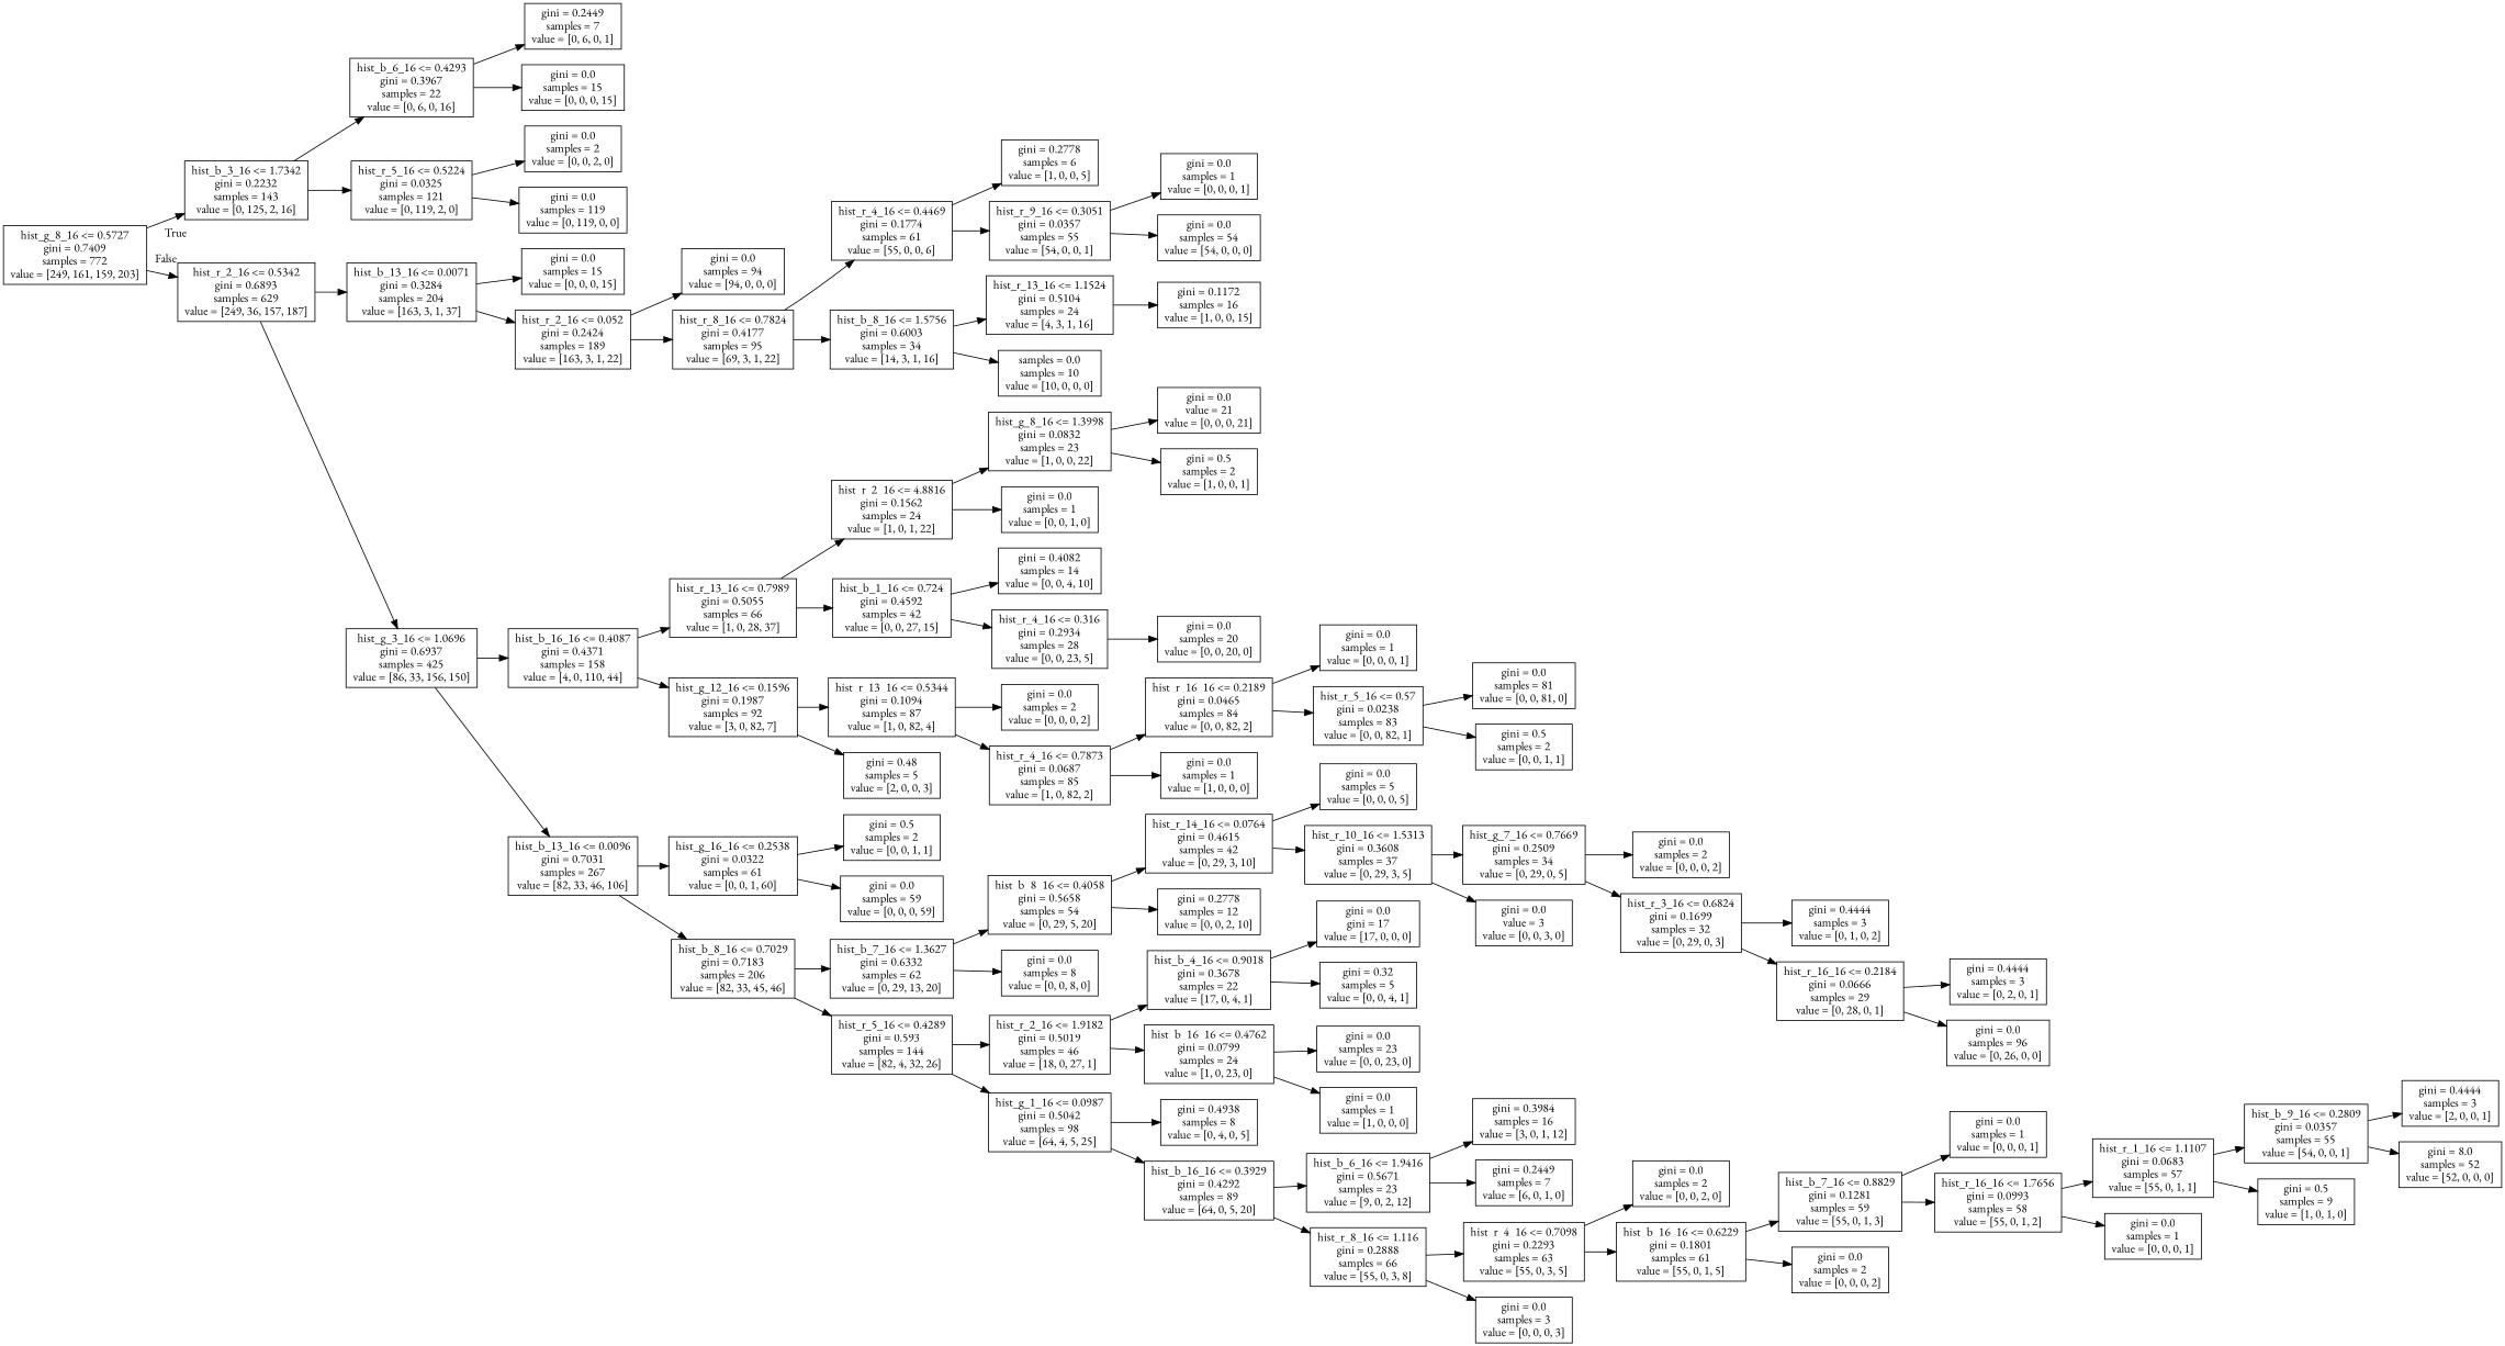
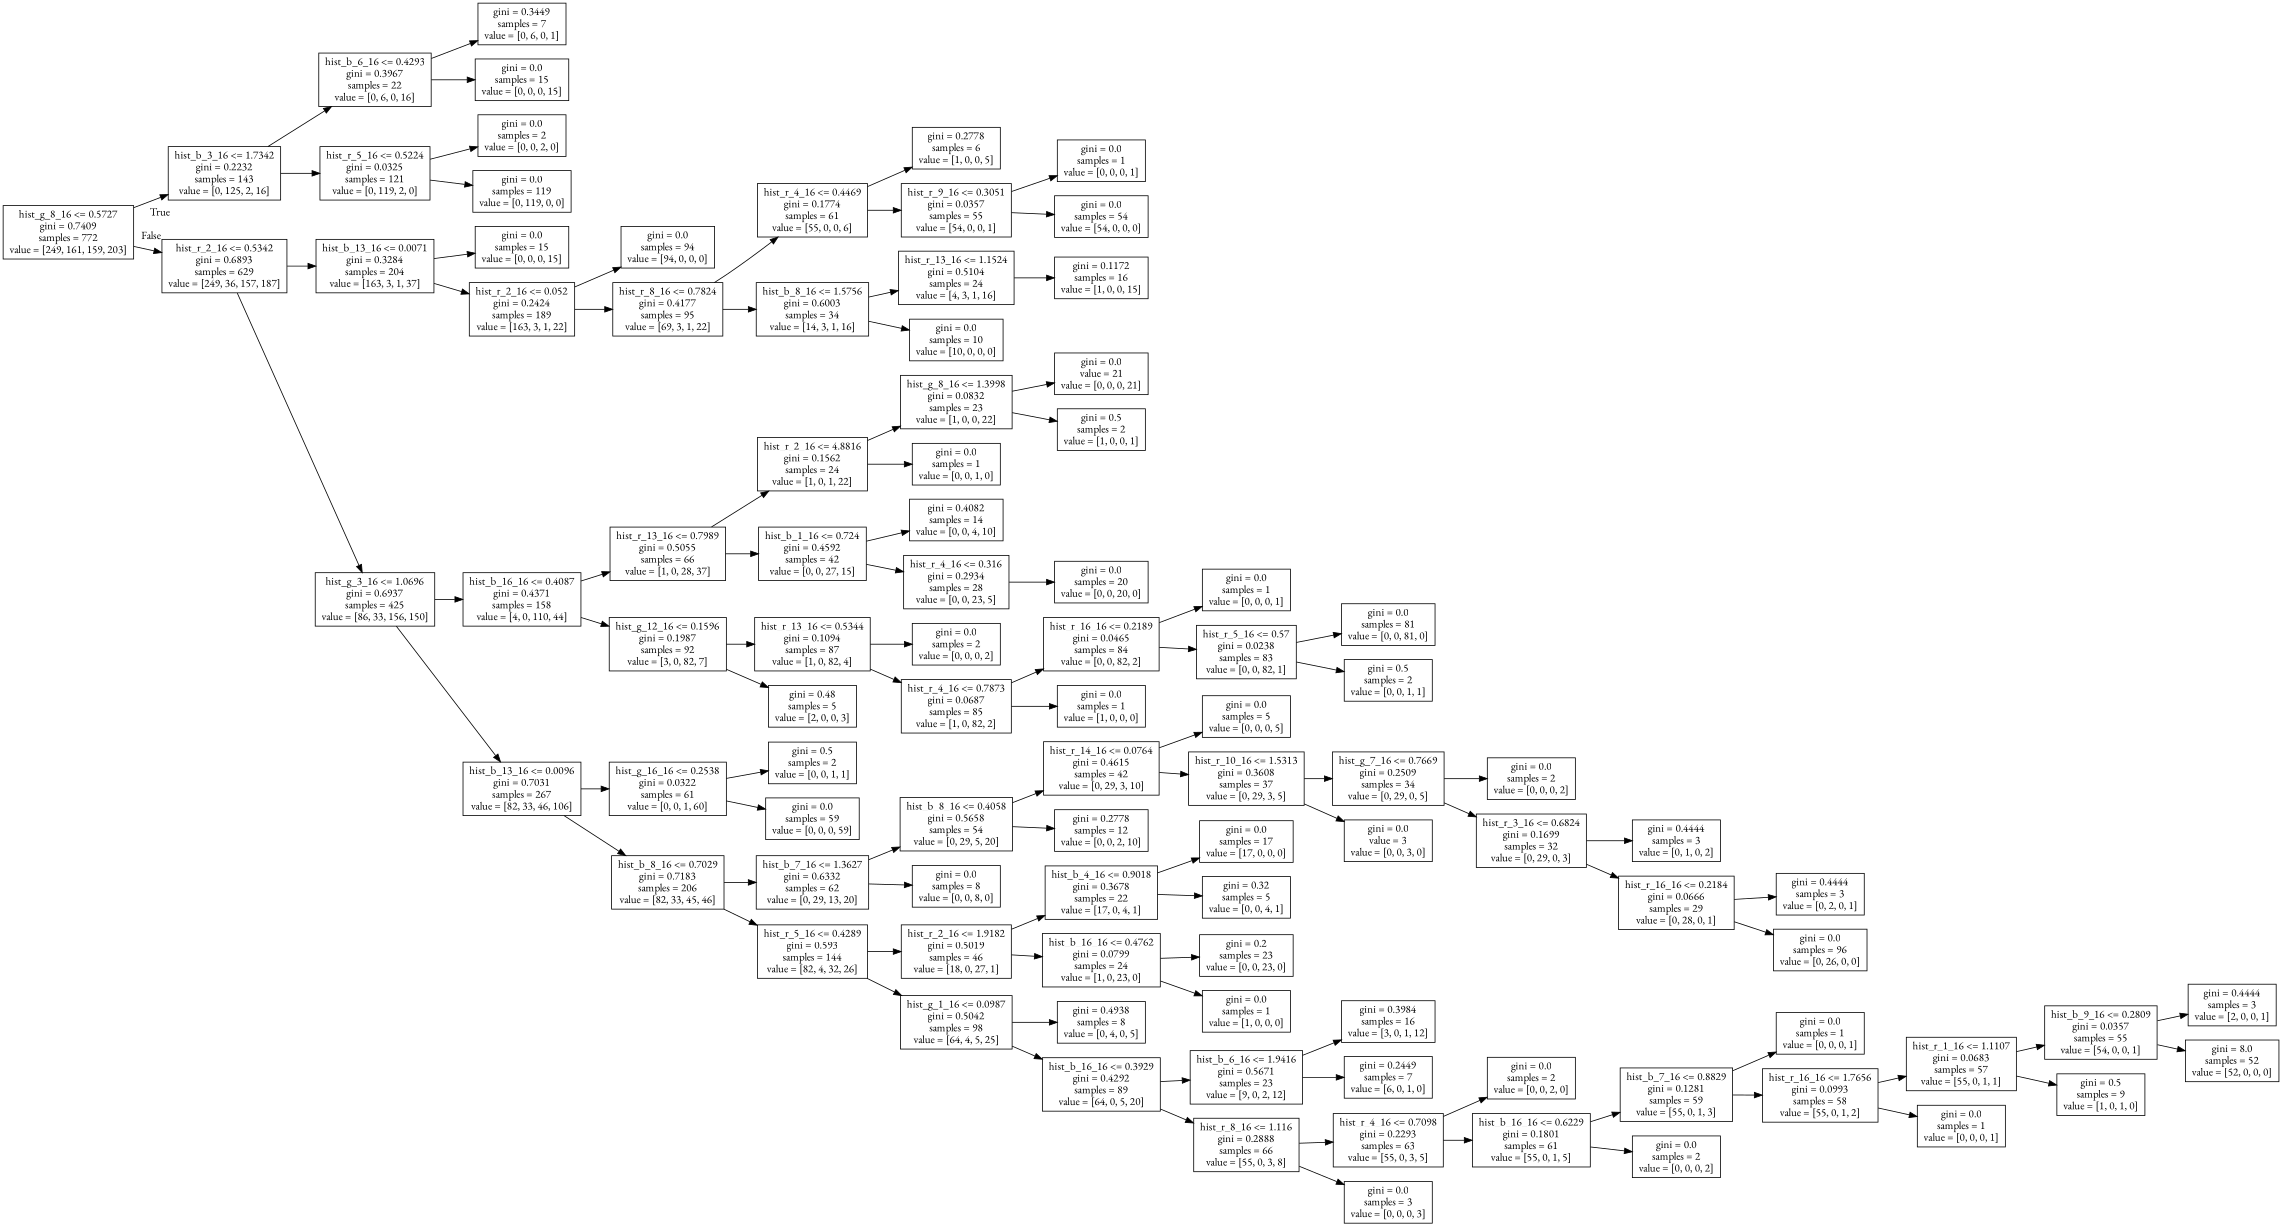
  digraph {
    fontname="EB Garamond"
    rankdir=LR
    node [fontname="EB Garamond" shape=box]
    edge [fontname="EB Garamond"]
    n1 [label="hist_g_8_16 <= 0.5727\ngini = 0.7409\nsamples = 772\nvalue = [249, 161, 159, 203]"]
    n2 [label="hist_b_3_16 <= 1.7342\ngini = 0.2232\nsamples = 143\nvalue = [0, 125, 2, 16]"]
    n3 [label="hist_r_2_16 <= 0.5342\ngini = 0.6893\nsamples = 629\nvalue = [249, 36, 157, 187]"]
    n4 [label="hist_b_6_16 <= 0.4293\ngini = 0.3967\nsamples = 22\nvalue = [0, 6, 0, 16]"]
    n5 [label="hist_r_5_16 <= 0.5224\ngini = 0.0325\nsamples = 121\nvalue = [0, 119, 2, 0]"]
    n6 [label="hist_b_13_16 <= 0.0071\ngini = 0.3284\nsamples = 204\nvalue = [163, 3, 1, 37]"]
    n7 [label="hist_g_3_16 <= 1.0696\ngini = 0.6937\nsamples = 425\nvalue = [86, 33, 156, 150]"]
-   n8 [label="gini = 0.2449\nsamples = 7\nvalue = [0, 6, 0, 1]"]
+   n8 [label="gini = 0.3449\nsamples = 7\nvalue = [0, 6, 0, 1]"]
    n9 [label="gini = 0.0\nsamples = 15\nvalue = [0, 0, 0, 15]"]
    n10 [label="gini = 0.0\nsamples = 2\nvalue = [0, 0, 2, 0]"]
    n11 [label="gini = 0.0\nsamples = 119\nvalue = [0, 119, 0, 0]"]
    n12 [label="gini = 0.0\nsamples = 15\nvalue = [0, 0, 0, 15]"]
    n13 [label="hist_r_2_16 <= 0.052\ngini = 0.2424\nsamples = 189\nvalue = [163, 3, 1, 22]"]
    n14 [label="hist_b_16_16 <= 0.4087\ngini = 0.4371\nsamples = 158\nvalue = [4, 0, 110, 44]"]
    n15 [label="hist_b_13_16 <= 0.0096\ngini = 0.7031\nsamples = 267\nvalue = [82, 33, 46, 106]"]
    n16 [label="gini = 0.0\nsamples = 94\nvalue = [94, 0, 0, 0]"]
    n17 [label="hist_r_8_16 <= 0.7824\ngini = 0.4177\nsamples = 95\nvalue = [69, 3, 1, 22]"]
    n18 [label="hist_r_4_16 <= 0.4469\ngini = 0.1774\nsamples = 61\nvalue = [55, 0, 0, 6]"]
    n19 [label="hist_b_8_16 <= 1.5756\ngini = 0.6003\nsamples = 34\nvalue = [14, 3, 1, 16]"]
    n20 [label="gini = 0.2778\nsamples = 6\nvalue = [1, 0, 0, 5]"]
    n21 [label="hist_r_9_16 <= 0.3051\ngini = 0.0357\nsamples = 55\nvalue = [54, 0, 0, 1]"]
    n22 [label="hist_r_13_16 <= 1.1524\ngini = 0.5104\nsamples = 24\nvalue = [4, 3, 1, 16]"]
-   n23 [label="samples = 0.0\nsamples = 10\nvalue = [10, 0, 0, 0]"]
+   n23 [label="gini = 0.0\nsamples = 10\nvalue = [10, 0, 0, 0]"]
    n24 [label="gini = 0.0\nsamples = 1\nvalue = [0, 0, 0, 1]"]
    n25 [label="gini = 0.0\nsamples = 54\nvalue = [54, 0, 0, 0]"]
    n26 [label="gini = 0.1172\nsamples = 16\nvalue = [1, 0, 0, 15]"]
    n27 [label="hist_r_13_16 <= 0.7989\ngini = 0.5055\nsamples = 66\nvalue = [1, 0, 28, 37]"]
    n28 [label="hist_g_12_16 <= 0.1596\ngini = 0.1987\nsamples = 92\nvalue = [3, 0, 82, 7]"]
    n29 [label="hist_g_16_16 <= 0.2538\ngini = 0.0322\nsamples = 61\nvalue = [0, 0, 1, 60]"]
    n30 [label="hist_b_8_16 <= 0.7029\ngini = 0.7183\nsamples = 206\nvalue = [82, 33, 45, 46]"]
    n31 [label="hist_r_2_16 <= 4.8816\ngini = 0.1562\nsamples = 24\nvalue = [1, 0, 1, 22]"]
    n32 [label="hist_b_1_16 <= 0.724\ngini = 0.4592\nsamples = 42\nvalue = [0, 0, 27, 15]"]
    n33 [label="hist_r_13_16 <= 0.5344\ngini = 0.1094\nsamples = 87\nvalue = [1, 0, 82, 4]"]
    n34 [label="gini = 0.48\nsamples = 5\nvalue = [2, 0, 0, 3]"]
    n35 [label="hist_g_8_16 <= 1.3998\ngini = 0.0832\nsamples = 23\nvalue = [1, 0, 0, 22]"]
    n36 [label="gini = 0.0\nsamples = 1\nvalue = [0, 0, 1, 0]"]
    n37 [label="gini = 0.4082\nsamples = 14\nvalue = [0, 0, 4, 10]"]
    n38 [label="hist_r_4_16 <= 0.316\ngini = 0.2934\nsamples = 28\nvalue = [0, 0, 23, 5]"]
    n39 [label="gini = 0.0\nvalue = 21\nvalue = [0, 0, 0, 21]"]
    n40 [label="gini = 0.5\nsamples = 2\nvalue = [1, 0, 0, 1]"]
    n41 [label="gini = 0.0\nsamples = 20\nvalue = [0, 0, 20, 0]"]
    n42 [label="gini = 0.0\nsamples = 2\nvalue = [0, 0, 0, 2]"]
    n43 [label="hist_r_4_16 <= 0.7873\ngini = 0.0687\nsamples = 85\nvalue = [1, 0, 82, 2]"]
    n44 [label="hist_r_16_16 <= 0.2189\ngini = 0.0465\nsamples = 84\nvalue = [0, 0, 82, 2]"]
    n45 [label="gini = 0.0\nsamples = 1\nvalue = [1, 0, 0, 0]"]
    n46 [label="gini = 0.0\nsamples = 1\nvalue = [0, 0, 0, 1]"]
    n47 [label="hist_r_5_16 <= 0.57\ngini = 0.0238\nsamples = 83\nvalue = [0, 0, 82, 1]"]
    n48 [label="gini = 0.0\nsamples = 81\nvalue = [0, 0, 81, 0]"]
    n49 [label="gini = 0.5\nsamples = 2\nvalue = [0, 0, 1, 1]"]
    n50 [label="gini = 0.5\nsamples = 2\nvalue = [0, 0, 1, 1]"]
    n51 [label="gini = 0.0\nsamples = 59\nvalue = [0, 0, 0, 59]"]
    n52 [label="hist_b_7_16 <= 1.3627\ngini = 0.6332\nsamples = 62\nvalue = [0, 29, 13, 20]"]
    n53 [label="hist_r_5_16 <= 0.4289\ngini = 0.593\nsamples = 144\nvalue = [82, 4, 32, 26]"]
    n54 [label="hist_b_8_16 <= 0.4058\ngini = 0.5658\nsamples = 54\nvalue = [0, 29, 5, 20]"]
    n55 [label="gini = 0.0\nsamples = 8\nvalue = [0, 0, 8, 0]"]
    n56 [label="hist_r_2_16 <= 1.9182\ngini = 0.5019\nsamples = 46\nvalue = [18, 0, 27, 1]"]
    n57 [label="hist_g_1_16 <= 0.0987\ngini = 0.5042\nsamples = 98\nvalue = [64, 4, 5, 25]"]
    n58 [label="hist_r_14_16 <= 0.0764\ngini = 0.4615\nsamples = 42\nvalue = [0, 29, 3, 10]"]
    n59 [label="gini = 0.2778\nsamples = 12\nvalue = [0, 0, 2, 10]"]
    n60 [label="gini = 0.0\nsamples = 5\nvalue = [0, 0, 0, 5]"]
    n61 [label="hist_r_10_16 <= 1.5313\ngini = 0.3608\nsamples = 37\nvalue = [0, 29, 3, 5]"]
    n62 [label="hist_g_7_16 <= 0.7669\ngini = 0.2509\nsamples = 34\nvalue = [0, 29, 0, 5]"]
    n63 [label="gini = 0.0\nvalue = 3\nvalue = [0, 0, 3, 0]"]
    n64 [label="gini = 0.0\nsamples = 2\nvalue = [0, 0, 0, 2]"]
    n65 [label="hist_r_3_16 <= 0.6824\ngini = 0.1699\nsamples = 32\nvalue = [0, 29, 0, 3]"]
    n66 [label="gini = 0.4444\nsamples = 3\nvalue = [0, 1, 0, 2]"]
    n67 [label="hist_r_16_16 <= 0.2184\ngini = 0.0666\nsamples = 29\nvalue = [0, 28, 0, 1]"]
    n68 [label="gini = 0.4444\nsamples = 3\nvalue = [0, 2, 0, 1]"]
    n69 [label="gini = 0.0\nsamples = 96\nvalue = [0, 26, 0, 0]"]
    n70 [label="hist_b_4_16 <= 0.9018\ngini = 0.3678\nsamples = 22\nvalue = [17, 0, 4, 1]"]
    n71 [label="hist_b_16_16 <= 0.4762\ngini = 0.0799\nsamples = 24\nvalue = [1, 0, 23, 0]"]
    n72 [label="gini = 0.4938\nsamples = 8\nvalue = [0, 4, 0, 5]"]
    n73 [label="hist_b_16_16 <= 0.3929\ngini = 0.4292\nsamples = 89\nvalue = [64, 0, 5, 20]"]
-   n74 [label="gini = 0.0\ngini = 17\nvalue = [17, 0, 0, 0]"]
+   n74 [label="gini = 0.0\nsamples = 17\nvalue = [17, 0, 0, 0]"]
    n75 [label="gini = 0.32\nsamples = 5\nvalue = [0, 0, 4, 1]"]
-   n76 [label="gini = 0.0\nsamples = 23\nvalue = [0, 0, 23, 0]"]
+   n76 [label="gini = 0.2\nsamples = 23\nvalue = [0, 0, 23, 0]"]
    n77 [label="gini = 0.0\nsamples = 1\nvalue = [1, 0, 0, 0]"]
    n78 [label="hist_b_6_16 <= 1.9416\ngini = 0.5671\nsamples = 23\nvalue = [9, 0, 2, 12]"]
    n79 [label="hist_r_8_16 <= 1.116\ngini = 0.2888\nsamples = 66\nvalue = [55, 0, 3, 8]"]
    n80 [label="gini = 0.3984\nsamples = 16\nvalue = [3, 0, 1, 12]"]
    n81 [label="gini = 0.2449\nsamples = 7\nvalue = [6, 0, 1, 0]"]
    n82 [label="hist_r_4_16 <= 0.7098\ngini = 0.2293\nsamples = 63\nvalue = [55, 0, 3, 5]"]
    n83 [label="gini = 0.0\nsamples = 3\nvalue = [0, 0, 0, 3]"]
    n84 [label="gini = 0.0\nsamples = 2\nvalue = [0, 0, 2, 0]"]
    n85 [label="hist_b_16_16 <= 0.6229\ngini = 0.1801\nsamples = 61\nvalue = [55, 0, 1, 5]"]
    n86 [label="hist_b_7_16 <= 0.8829\ngini = 0.1281\nsamples = 59\nvalue = [55, 0, 1, 3]"]
    n87 [label="gini = 0.0\nsamples = 2\nvalue = [0, 0, 0, 2]"]
    n88 [label="gini = 0.0\nsamples = 1\nvalue = [0, 0, 0, 1]"]
    n89 [label="hist_r_16_16 <= 1.7656\ngini = 0.0993\nsamples = 58\nvalue = [55, 0, 1, 2]"]
    n90 [label="hist_r_1_16 <= 1.1107\ngini = 0.0683\nsamples = 57\nvalue = [55, 0, 1, 1]"]
    n91 [label="gini = 0.0\nsamples = 1\nvalue = [0, 0, 0, 1]"]
    n92 [label="hist_b_9_16 <= 0.2809\ngini = 0.0357\nsamples = 55\nvalue = [54, 0, 0, 1]"]
    n93 [label="gini = 0.5\nsamples = 9\nvalue = [1, 0, 1, 0]"]
    n94 [label="gini = 0.4444\nsamples = 3\nvalue = [2, 0, 0, 1]"]
    n95 [label="gini = 8.0\nsamples = 52\nvalue = [52, 0, 0, 0]"]
    n1 -> n2 [headlabel=True labelangle=45 labeldistance=2.5]
    n1 -> n3 [headlabel=False labelangle=-45 labeldistance=2.5]
    n2 -> n4
    n2 -> n5
    n3 -> n6
    n3 -> n7
    n4 -> n8
    n4 -> n9
    n5 -> n10
    n5 -> n11
    n6 -> n12
    n6 -> n13
    n7 -> n14
    n7 -> n15
    n13 -> n16
    n13 -> n17
    n14 -> n27
    n14 -> n28
    n15 -> n29
    n15 -> n30
    n17 -> n18
    n17 -> n19
    n18 -> n20
    n18 -> n21
    n19 -> n22
    n19 -> n23
    n21 -> n24
    n21 -> n25
    n22 -> n26
    n27 -> n31
    n27 -> n32
    n28 -> n33
    n28 -> n34
    n29 -> n50
    n29 -> n51
    n30 -> n52
    n30 -> n53
    n31 -> n35
    n31 -> n36
    n32 -> n37
    n32 -> n38
    n33 -> n42
    n33 -> n43
    n35 -> n39
    n35 -> n40
    n38 -> n41
    n43 -> n44
    n43 -> n45
    n44 -> n46
    n44 -> n47
    n47 -> n48
    n47 -> n49
    n52 -> n54
    n52 -> n55
    n53 -> n56
    n53 -> n57
    n54 -> n58
    n54 -> n59
    n56 -> n70
    n56 -> n71
    n57 -> n72
    n57 -> n73
    n58 -> n60
    n58 -> n61
    n61 -> n62
    n61 -> n63
    n62 -> n64
    n62 -> n65
    n65 -> n66
    n65 -> n67
    n67 -> n68
    n67 -> n69
    n70 -> n74
    n70 -> n75
    n71 -> n76
    n71 -> n77
    n73 -> n78
    n73 -> n79
    n78 -> n80
    n78 -> n81
    n79 -> n82
    n79 -> n83
    n82 -> n84
    n82 -> n85
    n85 -> n86
    n85 -> n87
    n86 -> n88
    n86 -> n89
    n89 -> n90
    n89 -> n91
    n90 -> n92
    n90 -> n93
    n92 -> n94
    n92 -> n95
  }
